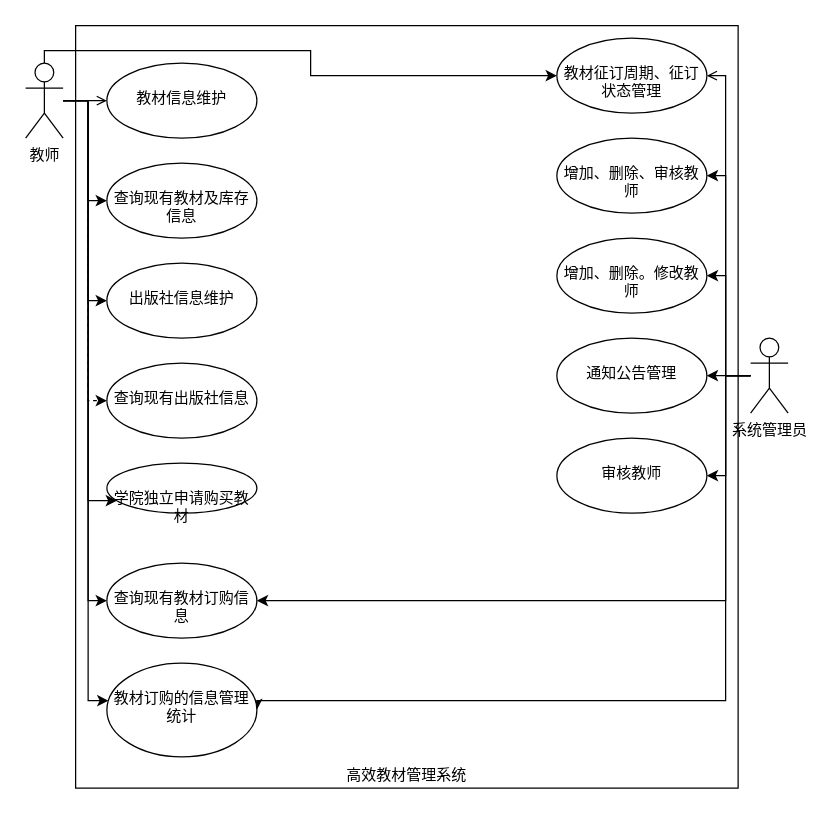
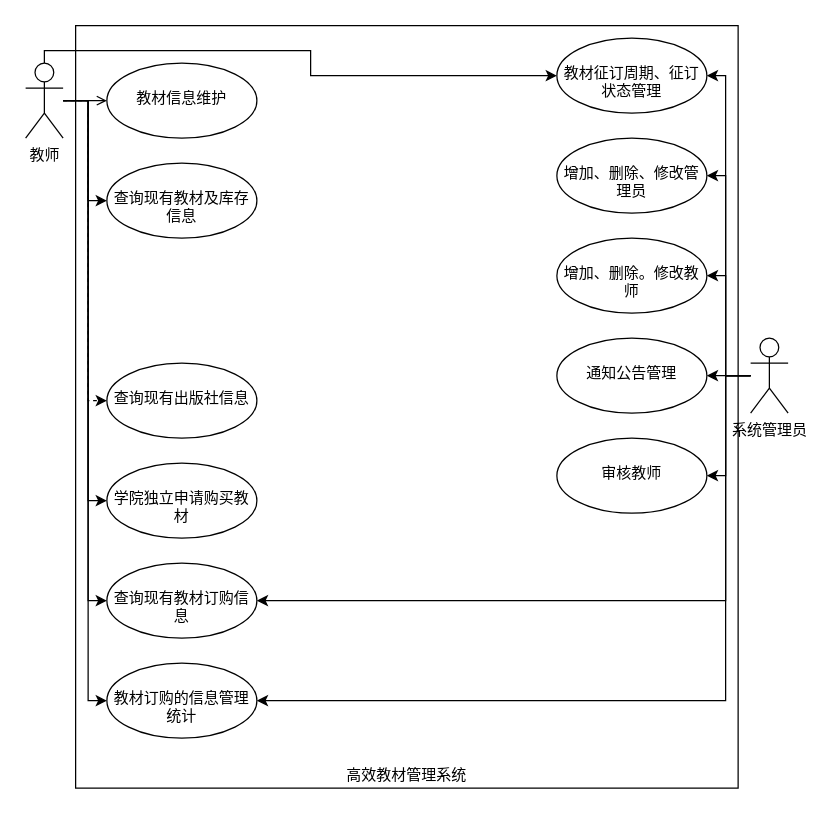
  <mxCell id="0" />
  <mxCell id="1" parent="0" />
  <mxCell id="2" value="" style="edgeStyle=orthogonalEdgeStyle;rounded=0;orthogonalLoop=1;jettySize=auto;html=1;endArrow=open;" edge="1" parent="1" source="10" target="11"><mxGeometry relative="1" as="geometry" /></mxCell>
  <mxCell id="3" value="" style="edgeStyle=orthogonalEdgeStyle;rounded=0;orthogonalLoop=1;jettySize=auto;html=1;entryX=0;entryY=0.5;entryDx=0;entryDy=0;" edge="1" parent="1" source="10" target="12"><mxGeometry relative="1" as="geometry"><Array as="points"><mxPoint x="70" y="80" /><mxPoint x="70" y="160" /></Array></mxGeometry></mxCell>
- <mxCell id="4" value="" style="edgeStyle=orthogonalEdgeStyle;rounded=0;orthogonalLoop=1;jettySize=auto;html=1;" edge="1" parent="1" source="10" target="13"><mxGeometry relative="1" as="geometry"><Array as="points"><mxPoint x="70" y="80" /><mxPoint x="70" y="240" /></Array></mxGeometry></mxCell>
  <mxCell id="5" value="" style="edgeStyle=orthogonalEdgeStyle;rounded=0;orthogonalLoop=1;jettySize=auto;html=1;dashed=1;" edge="1" parent="1" source="10" target="14"><mxGeometry relative="1" as="geometry"><Array as="points"><mxPoint x="70" y="80" /><mxPoint x="70" y="320" /></Array></mxGeometry></mxCell>
  <mxCell id="6" value="" style="edgeStyle=orthogonalEdgeStyle;rounded=0;orthogonalLoop=1;jettySize=auto;html=1;" edge="1" parent="1" source="10" target="15"><mxGeometry relative="1" as="geometry"><Array as="points"><mxPoint x="70" y="80" /><mxPoint x="70" y="400" /></Array></mxGeometry></mxCell>
  <mxCell id="7" style="edgeStyle=orthogonalEdgeStyle;rounded=0;orthogonalLoop=1;jettySize=auto;html=1;entryX=0;entryY=0.5;entryDx=0;entryDy=0;" edge="1" parent="1" source="10" target="28"><mxGeometry relative="1" as="geometry"><Array as="points"><mxPoint x="35" y="40" /><mxPoint x="248" y="40" /><mxPoint x="248" y="60" /></Array></mxGeometry></mxCell>
  <mxCell id="8" value="" style="edgeStyle=orthogonalEdgeStyle;rounded=0;orthogonalLoop=1;jettySize=auto;html=1;" edge="1" parent="1" source="10" target="29"><mxGeometry relative="1" as="geometry"><Array as="points"><mxPoint x="70" y="80" /><mxPoint x="70" y="480" /></Array></mxGeometry></mxCell>
  <mxCell id="9" value="" style="edgeStyle=orthogonalEdgeStyle;rounded=0;orthogonalLoop=1;jettySize=auto;html=1;" edge="1" parent="1" source="10" target="30"><mxGeometry relative="1" as="geometry"><Array as="points"><mxPoint x="70" y="80" /><mxPoint x="70" y="560" /></Array></mxGeometry></mxCell>
  <mxCell id="10" value="教师" style="shape=umlActor;verticalLabelPosition=bottom;verticalAlign=top;html=1;outlineConnect=0;" vertex="1" parent="1"><mxGeometry x="20" y="50" width="30" height="60" as="geometry" /></mxCell>
  <mxCell id="11" value="&lt;br&gt;教材信息维护" style="ellipse;whiteSpace=wrap;html=1;verticalAlign=top;align=center;" vertex="1" parent="1"><mxGeometry x="85" y="50" width="120" height="60" as="geometry" /></mxCell>
  <mxCell id="12" value="&lt;br&gt;查询现有教材及库存信息" style="ellipse;whiteSpace=wrap;html=1;verticalAlign=top;" vertex="1" parent="1"><mxGeometry x="85" y="130" width="120" height="60" as="geometry" /></mxCell>
- <mxCell id="13" value="&lt;br&gt;出版社信息维护" style="ellipse;whiteSpace=wrap;html=1;verticalAlign=top;" vertex="1" parent="1"><mxGeometry x="85" y="210" width="120" height="60" as="geometry" /></mxCell>
  <mxCell id="14" value="&lt;br&gt;查询现有出版社信息" style="ellipse;whiteSpace=wrap;html=1;verticalAlign=top;" vertex="1" parent="1"><mxGeometry x="85" y="290" width="120" height="60" as="geometry" /></mxCell>
- <mxCell id="15" value="&lt;br&gt;学院独立申请购买教材" style="ellipse;whiteSpace=wrap;html=1;verticalAlign=top;" vertex="1" parent="1"><mxGeometry x="85" y="370" width="120" height="40" as="geometry" /></mxCell>
+ <mxCell id="15" value="&lt;br&gt;学院独立申请购买教材" style="ellipse;whiteSpace=wrap;html=1;verticalAlign=top;" vertex="1" parent="1"><mxGeometry x="85" y="370" width="120" height="60" as="geometry" /></mxCell>
  <mxCell id="16" value="" style="edgeStyle=orthogonalEdgeStyle;rounded=0;orthogonalLoop=1;jettySize=auto;html=1;" edge="1" parent="1" source="23" target="24"><mxGeometry relative="1" as="geometry" /></mxCell>
  <mxCell id="17" value="" style="edgeStyle=orthogonalEdgeStyle;rounded=0;orthogonalLoop=1;jettySize=auto;html=1;" edge="1" parent="1" source="23" target="25"><mxGeometry relative="1" as="geometry"><Array as="points"><mxPoint x="580" y="300" /><mxPoint x="580" y="380" /></Array></mxGeometry></mxCell>
  <mxCell id="18" value="" style="edgeStyle=orthogonalEdgeStyle;rounded=0;orthogonalLoop=1;jettySize=auto;html=1;entryX=1;entryY=0.5;entryDx=0;entryDy=0;" edge="1" parent="1" source="23" target="26"><mxGeometry relative="1" as="geometry"><Array as="points"><mxPoint x="580" y="300" /><mxPoint x="580" y="220" /></Array></mxGeometry></mxCell>
  <mxCell id="19" value="" style="edgeStyle=orthogonalEdgeStyle;rounded=0;orthogonalLoop=1;jettySize=auto;html=1;" edge="1" parent="1" source="23" target="27"><mxGeometry relative="1" as="geometry"><Array as="points"><mxPoint x="580" y="300" /><mxPoint x="580" y="140" /></Array></mxGeometry></mxCell>
- <mxCell id="20" value="" style="edgeStyle=orthogonalEdgeStyle;rounded=0;orthogonalLoop=1;jettySize=auto;html=1;endArrow=open;" edge="1" parent="1" source="23" target="28"><mxGeometry relative="1" as="geometry"><Array as="points"><mxPoint x="580" y="300" /><mxPoint x="580" y="60" /></Array></mxGeometry></mxCell>
+ <mxCell id="20" value="" style="edgeStyle=orthogonalEdgeStyle;rounded=0;orthogonalLoop=1;jettySize=auto;html=1;" edge="1" parent="1" source="23" target="28"><mxGeometry relative="1" as="geometry"><Array as="points"><mxPoint x="580" y="300" /><mxPoint x="580" y="60" /></Array></mxGeometry></mxCell>
  <mxCell id="21" style="edgeStyle=orthogonalEdgeStyle;rounded=0;orthogonalLoop=1;jettySize=auto;html=1;entryX=1;entryY=0.5;entryDx=0;entryDy=0;" edge="1" parent="1" source="23" target="30"><mxGeometry relative="1" as="geometry"><Array as="points"><mxPoint x="580" y="300" /><mxPoint x="580" y="560" /></Array></mxGeometry></mxCell>
  <mxCell id="22" style="edgeStyle=orthogonalEdgeStyle;rounded=0;orthogonalLoop=1;jettySize=auto;html=1;entryX=1;entryY=0.5;entryDx=0;entryDy=0;" edge="1" parent="1" source="23" target="29"><mxGeometry relative="1" as="geometry"><Array as="points"><mxPoint x="580" y="300" /><mxPoint x="580" y="480" /></Array></mxGeometry></mxCell>
  <mxCell id="23" value="系统管理员" style="shape=umlActor;verticalLabelPosition=bottom;verticalAlign=top;html=1;outlineConnect=0;" vertex="1" parent="1"><mxGeometry x="600" y="270" width="30" height="60" as="geometry" /></mxCell>
  <mxCell id="24" value="&lt;br&gt;通知公告管理" style="ellipse;whiteSpace=wrap;html=1;verticalAlign=top;" vertex="1" parent="1"><mxGeometry x="445" y="270" width="120" height="60" as="geometry" /></mxCell>
  <mxCell id="25" value="&lt;br&gt;审核教师" style="ellipse;whiteSpace=wrap;html=1;verticalAlign=top;" vertex="1" parent="1"><mxGeometry x="445" y="350" width="120" height="60" as="geometry" /></mxCell>
  <mxCell id="26" value="&lt;br&gt;增加、删除。修改教师" style="ellipse;whiteSpace=wrap;html=1;verticalAlign=top;" vertex="1" parent="1"><mxGeometry x="445" y="190" width="120" height="60" as="geometry" /></mxCell>
- <mxCell id="27" value="&lt;br&gt;增加、删除、审核教师" style="ellipse;whiteSpace=wrap;html=1;verticalAlign=top;" vertex="1" parent="1"><mxGeometry x="445" y="110" width="120" height="60" as="geometry" /></mxCell>
+ <mxCell id="27" value="&lt;br&gt;增加、删除、修改管理员" style="ellipse;whiteSpace=wrap;html=1;verticalAlign=top;" vertex="1" parent="1"><mxGeometry x="445" y="110" width="120" height="60" as="geometry" /></mxCell>
  <mxCell id="28" value="&lt;br&gt;教材征订周期、征订状态管理" style="ellipse;whiteSpace=wrap;html=1;verticalAlign=top;" vertex="1" parent="1"><mxGeometry x="445" width="120" height="60" as="geometry" y="30" /></mxCell>
  <mxCell id="29" value="&lt;br&gt;查询现有教材订购信息" style="ellipse;whiteSpace=wrap;html=1;verticalAlign=top;" vertex="1" parent="1"><mxGeometry x="85" y="450" width="120" height="60" as="geometry" /></mxCell>
- <mxCell id="30" value="&lt;br&gt;教材订购的信息管理统计" style="ellipse;whiteSpace=wrap;html=1;verticalAlign=top;" vertex="1" parent="1"><mxGeometry x="85" y="530" width="120" height="75" as="geometry" /></mxCell>
+ <mxCell id="30" value="&lt;br&gt;教材订购的信息管理统计" style="ellipse;whiteSpace=wrap;html=1;verticalAlign=top;" vertex="1" parent="1"><mxGeometry x="85" y="530" width="120" height="60" as="geometry" /></mxCell>
  <mxCell id="31" value="&lt;br&gt;&lt;br&gt;&lt;br&gt;&lt;br&gt;&lt;br&gt;&lt;br&gt;&lt;br&gt;&lt;br&gt;&lt;br&gt;&lt;br&gt;&lt;br&gt;&lt;br&gt;&lt;br&gt;&lt;br&gt;&lt;br&gt;&lt;br&gt;&lt;br&gt;&lt;br&gt;&lt;br&gt;&lt;br&gt;&lt;br&gt;&lt;br&gt;&lt;br&gt;&lt;br&gt;&lt;br&gt;&lt;br&gt;&lt;br&gt;&lt;br&gt;&lt;br&gt;&lt;br&gt;&lt;br&gt;&lt;br&gt;&lt;br&gt;&lt;br&gt;&lt;br&gt;&lt;br&gt;&lt;br&gt;&lt;br&gt;&lt;br&gt;&lt;br&gt;&lt;br&gt;高效教材管理系统" style="rounded=0;whiteSpace=wrap;html=1;fillColor=none;" vertex="1" parent="1"><mxGeometry x="60" y="20" width="530" height="610" as="geometry" /></mxCell>
